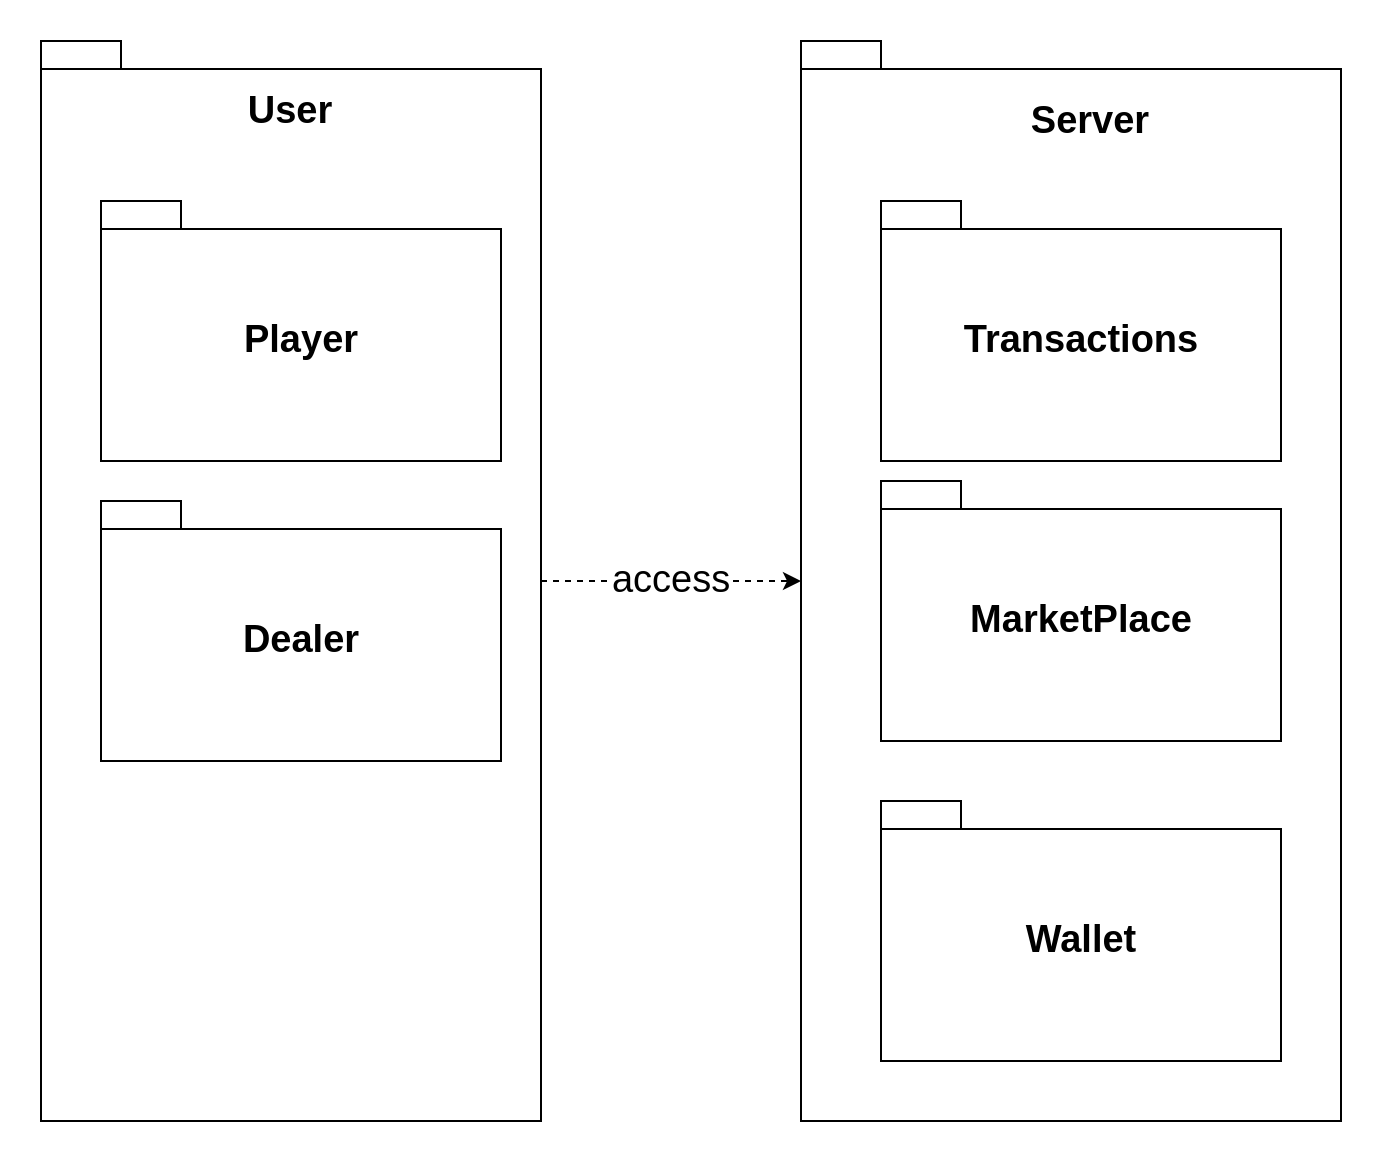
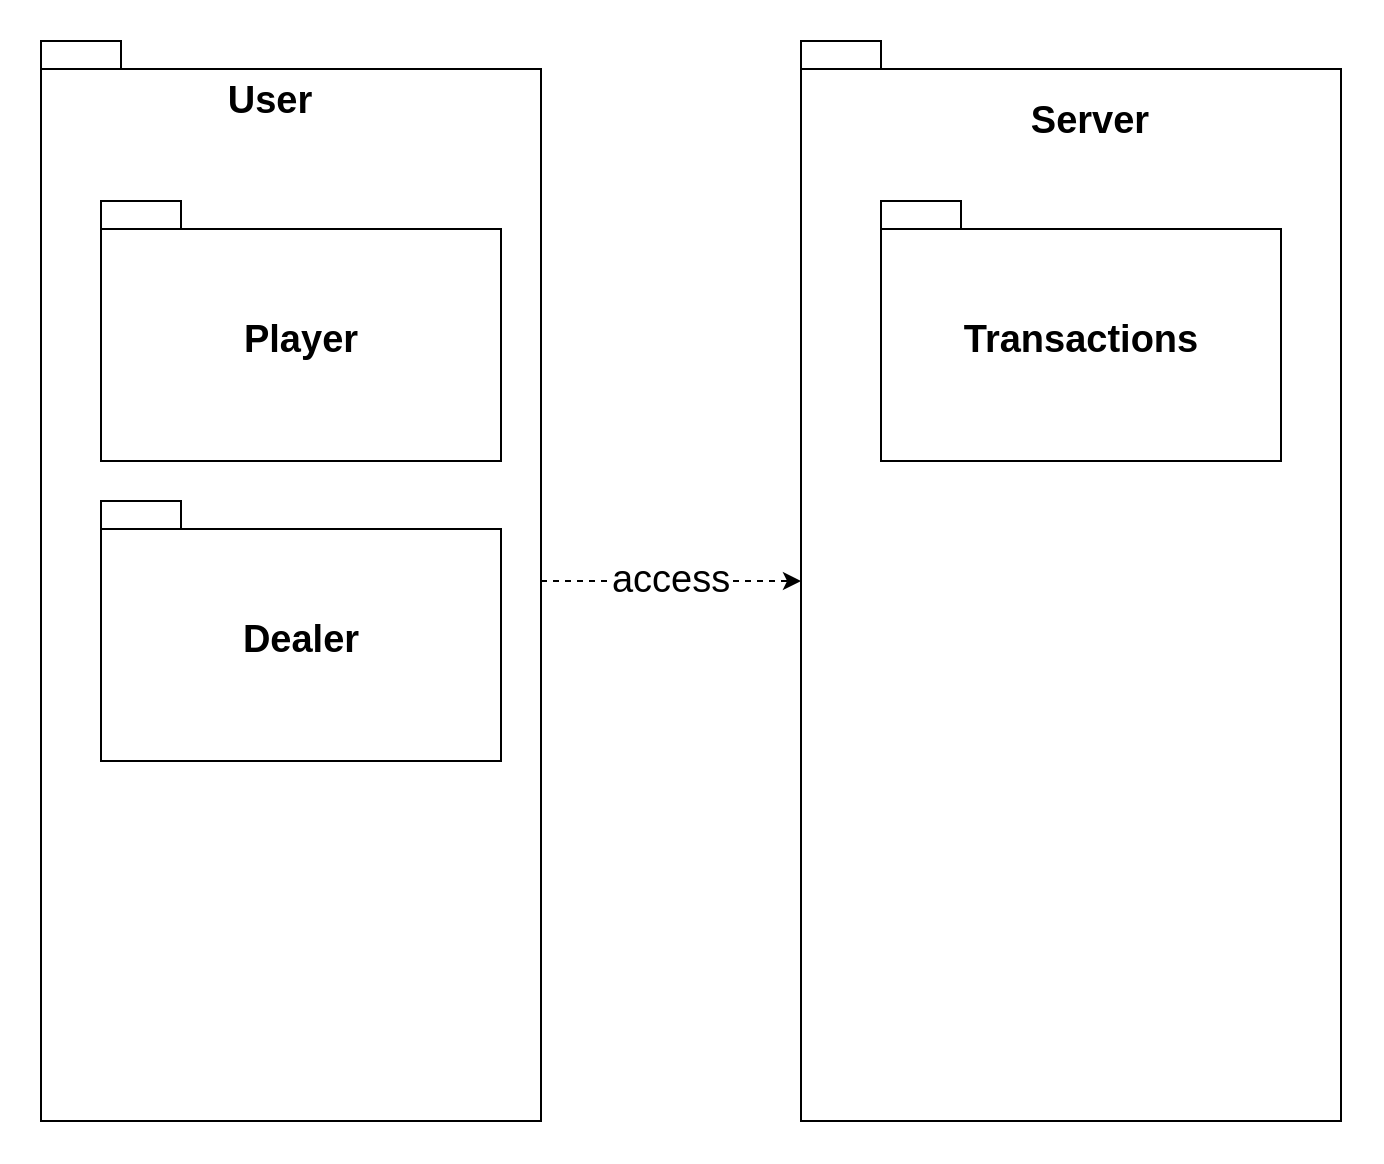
  <mxCell id="0" />
  <mxCell id="1" parent="0" />
  <mxCell id="2" value="Player" style="shape=folder;fontStyle=1;spacingTop=10;tabWidth=40;tabHeight=14;tabPosition=left;html=1;fontSize=19;fillColor=none;" vertex="1" parent="1"><mxGeometry x="50" y="100" width="200" height="130" as="geometry" /></mxCell>
  <mxCell id="3" value="Dealer" style="shape=folder;fontStyle=1;spacingTop=10;tabWidth=40;tabHeight=14;tabPosition=left;html=1;fontSize=19;fillColor=none;" vertex="1" parent="1"><mxGeometry x="50" y="250" width="200" height="130" as="geometry" /></mxCell>
  <mxCell id="4" value="access" style="edgeStyle=orthogonalEdgeStyle;rounded=0;orthogonalLoop=1;jettySize=auto;html=1;fontSize=19;dashed=1;" edge="1" parent="1" source="5" target="10"><mxGeometry relative="1" as="geometry" /></mxCell>
  <mxCell id="5" value="" style="shape=folder;fontStyle=1;spacingTop=10;tabWidth=40;tabHeight=14;tabPosition=left;html=1;fontSize=19;fillColor=none;" vertex="1" parent="1"><mxGeometry x="20" width="250" height="540" as="geometry" y="20" /></mxCell>
- <mxCell id="6" value="User" style="text;align=center;fontStyle=1;verticalAlign=middle;spacingLeft=3;spacingRight=3;strokeColor=none;rotatable=0;points=[[0,0.5],[1,0.5]];portConstraint=eastwest;fontSize=19;fillColor=none;" vertex="1" parent="1"><mxGeometry x="105" y="40" width="80" height="26" as="geometry" /></mxCell>
+ <mxCell id="6" value="User" style="text;align=center;fontStyle=1;verticalAlign=middle;spacingLeft=3;spacingRight=3;strokeColor=none;rotatable=0;points=[[0,0.5],[1,0.5]];portConstraint=eastwest;fontSize=19;fillColor=none;" vertex="1" parent="1"><mxGeometry x="95" y="35" width="80" height="26" as="geometry" /></mxCell>
  <mxCell id="7" value="Transactions" style="shape=folder;fontStyle=1;spacingTop=10;tabWidth=40;tabHeight=14;tabPosition=left;html=1;fontSize=19;fillColor=none;" vertex="1" parent="1"><mxGeometry x="440" y="100" width="200" height="130" as="geometry" /></mxCell>
- <mxCell id="8" value="MarketPlace" style="shape=folder;fontStyle=1;spacingTop=10;tabWidth=40;tabHeight=14;tabPosition=left;html=1;fontSize=19;fillColor=none;" vertex="1" parent="1"><mxGeometry x="440" y="240" width="200" height="130" as="geometry" /></mxCell>
- <mxCell id="9" value="Wallet" style="shape=folder;fontStyle=1;spacingTop=10;tabWidth=40;tabHeight=14;tabPosition=left;html=1;fontSize=19;fillColor=none;" vertex="1" parent="1"><mxGeometry x="440" y="400" width="200" height="130" as="geometry" /></mxCell>
  <mxCell id="10" value="" style="shape=folder;fontStyle=1;spacingTop=10;tabWidth=40;tabHeight=14;tabPosition=left;html=1;fontSize=19;fillColor=none;" vertex="1" parent="1"><mxGeometry x="400" width="270" height="540" as="geometry" y="20" /></mxCell>
  <mxCell id="11" value="Server" style="text;align=center;fontStyle=1;verticalAlign=middle;spacingLeft=3;spacingRight=3;strokeColor=none;rotatable=0;points=[[0,0.5],[1,0.5]];portConstraint=eastwest;fontSize=19;fillColor=none;" vertex="1" parent="1"><mxGeometry x="505" y="45" width="80" height="26" as="geometry" /></mxCell>
